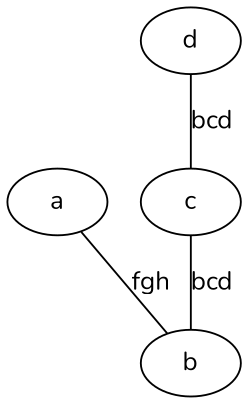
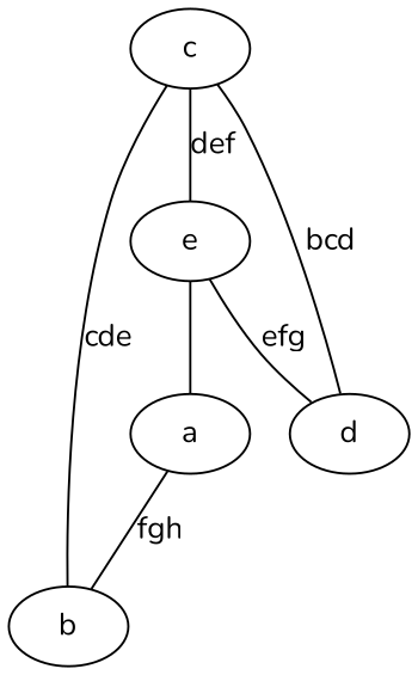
  graph {
    fontname=Nunito
    node [fontname=Nunito]
    edge [fontname=Nunito]
    a
    b
    c
+   e
    d
    a -- b [label=fgh weight=4]
-   c -- b [label=bcd weight=8]
+   c -- b [label=cde weight=8]
+   c -- e [label=def weight=7]
+   e -- a [weight=0.1]
+   e -- d [label=efg weight=2]
    d -- c [label=bcd weight=3]
  }
